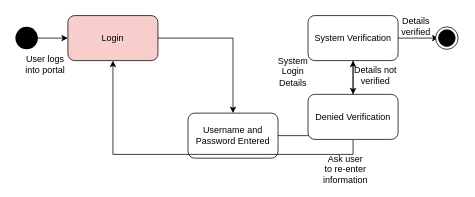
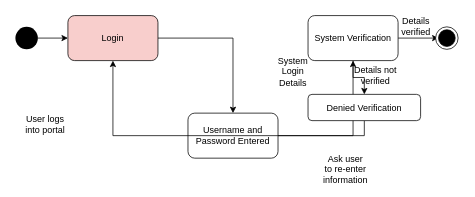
  <mxCell id="0" />
  <mxCell id="1" parent="0" />
  <mxCell id="2" style="edgeStyle=orthogonalEdgeStyle;rounded=0;orthogonalLoop=1;jettySize=auto;html=1;" edge="1" parent="1" source="3" target="5"><mxGeometry relative="1" as="geometry" /></mxCell>
  <mxCell id="3" value="" style="ellipse;whiteSpace=wrap;html=1;aspect=fixed;strokeColor=none;fillColor=#000000;" vertex="1" parent="1"><mxGeometry x="20" y="35" width="30" height="30" as="geometry" /></mxCell>
  <mxCell id="4" value="" style="edgeStyle=orthogonalEdgeStyle;rounded=0;orthogonalLoop=1;jettySize=auto;html=1;" edge="1" parent="1" source="5" target="6"><mxGeometry relative="1" as="geometry" /></mxCell>
  <mxCell id="5" value="Login" style="rounded=1;whiteSpace=wrap;html=1;fillColor=#f8cecc;" vertex="1" parent="1"><mxGeometry x="90" y="20" width="120" height="60" as="geometry" /></mxCell>
  <mxCell id="6" value="Username and Password Entered" style="whiteSpace=wrap;html=1;rounded=1;" vertex="1" parent="1"><mxGeometry x="250" y="150" width="120" height="60" as="geometry" /></mxCell>
  <mxCell id="7" value="" style="edgeStyle=orthogonalEdgeStyle;rounded=0;orthogonalLoop=1;jettySize=auto;html=1;" edge="1" parent="1" source="6" target="10"><mxGeometry relative="1" as="geometry"><mxPoint x="360" y="50" as="sourcePoint" /><mxPoint x="560" y="50" as="targetPoint" /></mxGeometry></mxCell>
  <mxCell id="8" style="edgeStyle=orthogonalEdgeStyle;rounded=0;orthogonalLoop=1;jettySize=auto;html=1;" edge="1" parent="1" source="10" target="12"><mxGeometry relative="1" as="geometry" /></mxCell>
  <mxCell id="9" style="edgeStyle=orthogonalEdgeStyle;rounded=0;orthogonalLoop=1;jettySize=auto;html=1;exitX=1;exitY=0.5;exitDx=0;exitDy=0;entryX=0;entryY=0.5;entryDx=0;entryDy=0;" edge="1" parent="1" source="10" target="15"><mxGeometry relative="1" as="geometry" /></mxCell>
  <mxCell id="10" value="System Verification" style="whiteSpace=wrap;html=1;rounded=1;" vertex="1" parent="1"><mxGeometry x="410" y="20" width="120" height="60" as="geometry" /></mxCell>
  <mxCell id="11" style="edgeStyle=orthogonalEdgeStyle;rounded=0;orthogonalLoop=1;jettySize=auto;html=1;exitX=0.5;exitY=1;exitDx=0;exitDy=0;" edge="1" parent="1" source="12" target="5"><mxGeometry relative="1" as="geometry" /></mxCell>
- <mxCell id="12" value="Denied Verification" style="whiteSpace=wrap;html=1;rounded=1;" vertex="1" parent="1"><mxGeometry x="410" y="125" width="120" height="60" as="geometry" /></mxCell>
- <mxCell id="13" value="User logs into portal" style="text;html=1;strokeColor=none;fillColor=none;align=center;verticalAlign=middle;whiteSpace=wrap;rounded=0;" vertex="1" parent="1"><mxGeometry x="30" y="70" width="60" height="30" as="geometry" /></mxCell>
+ <mxCell id="12" value="Denied Verification" style="whiteSpace=wrap;html=1;rounded=1;" vertex="1" parent="1"><mxGeometry x="410" y="125" width="150" height="35" as="geometry" /></mxCell>
+ <mxCell id="13" value="User logs into portal" style="text;html=1;strokeColor=none;fillColor=none;align=center;verticalAlign=middle;whiteSpace=wrap;rounded=0;" vertex="1" parent="1"><mxGeometry x="30" y="150" width="60" height="30" as="geometry" /></mxCell>
  <mxCell id="14" value="" style="ellipse;whiteSpace=wrap;html=1;aspect=fixed;container=0;" vertex="1" parent="1"><mxGeometry x="580.001" y="35" width="30" height="30" as="geometry" /></mxCell>
  <mxCell id="15" value="" style="ellipse;whiteSpace=wrap;html=1;aspect=fixed;fillColor=#000000;container=0;" vertex="1" parent="1"><mxGeometry x="583.881" y="38.88" width="22.24" height="22.24" as="geometry" /></mxCell>
  <mxCell id="16" style="edgeStyle=orthogonalEdgeStyle;rounded=0;orthogonalLoop=1;jettySize=auto;html=1;exitX=0;exitY=0;exitDx=0;exitDy=0;entryX=0.5;entryY=0;entryDx=0;entryDy=0;" edge="1" parent="1" source="15" target="15"><mxGeometry relative="1" as="geometry" /></mxCell>
  <mxCell id="17" style="edgeStyle=orthogonalEdgeStyle;rounded=0;orthogonalLoop=1;jettySize=auto;html=1;exitX=0.5;exitY=1;exitDx=0;exitDy=0;" edge="1" parent="1" source="13" target="13"><mxGeometry relative="1" as="geometry" /></mxCell>
  <mxCell id="18" value="System Login Details" style="text;html=1;strokeColor=none;fillColor=none;align=center;verticalAlign=middle;whiteSpace=wrap;rounded=0;" vertex="1" parent="1"><mxGeometry x="360" y="80" width="60" height="30" as="geometry" /></mxCell>
  <mxCell id="19" value="Details verified" style="text;html=1;strokeColor=none;fillColor=none;align=center;verticalAlign=middle;whiteSpace=wrap;rounded=0;" vertex="1" parent="1"><mxGeometry x="523.88" y="20" width="60" height="30" as="geometry" /></mxCell>
  <mxCell id="20" value="Details not verified" style="text;html=1;strokeColor=none;fillColor=none;align=center;verticalAlign=middle;whiteSpace=wrap;rounded=0;" vertex="1" parent="1"><mxGeometry x="470" y="85" width="60" height="30" as="geometry" /></mxCell>
  <mxCell id="21" value="Ask user to re-enter information" style="text;html=1;strokeColor=none;fillColor=none;align=center;verticalAlign=middle;whiteSpace=wrap;rounded=0;" vertex="1" parent="1"><mxGeometry x="430" y="210" width="60" height="30" as="geometry" /></mxCell>
